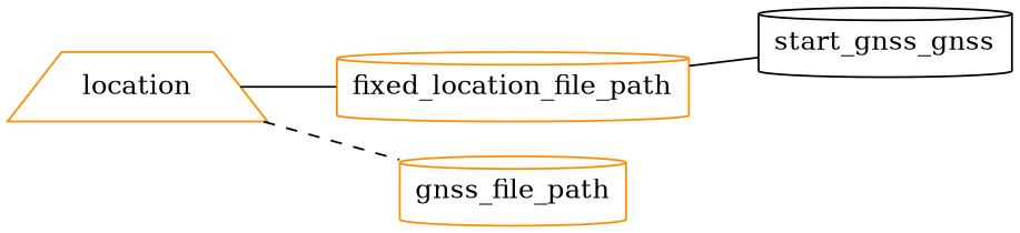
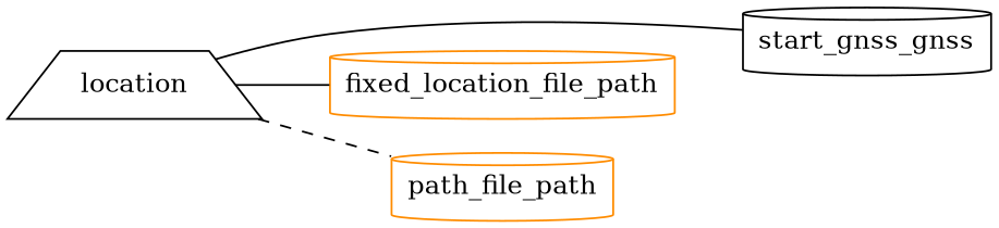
  graph {
    rankdir=LR
    node [color=black shape=cylinder]
    edge [style=solid]
-   location [color=darkorange shape=trapezium]
+   location [shape=trapezium]
    n2 [label=start_gnss_gnss]
    fixed_location_file_path [color=darkorange]
-   gnss_file_path [color=darkorange]
-   fixed_location_file_path -- n2
+   gnss_file_path [color=darkorange label=path_file_path]
+   location -- n2
    location -- fixed_location_file_path
    location -- gnss_file_path [style=dashed]
  }
